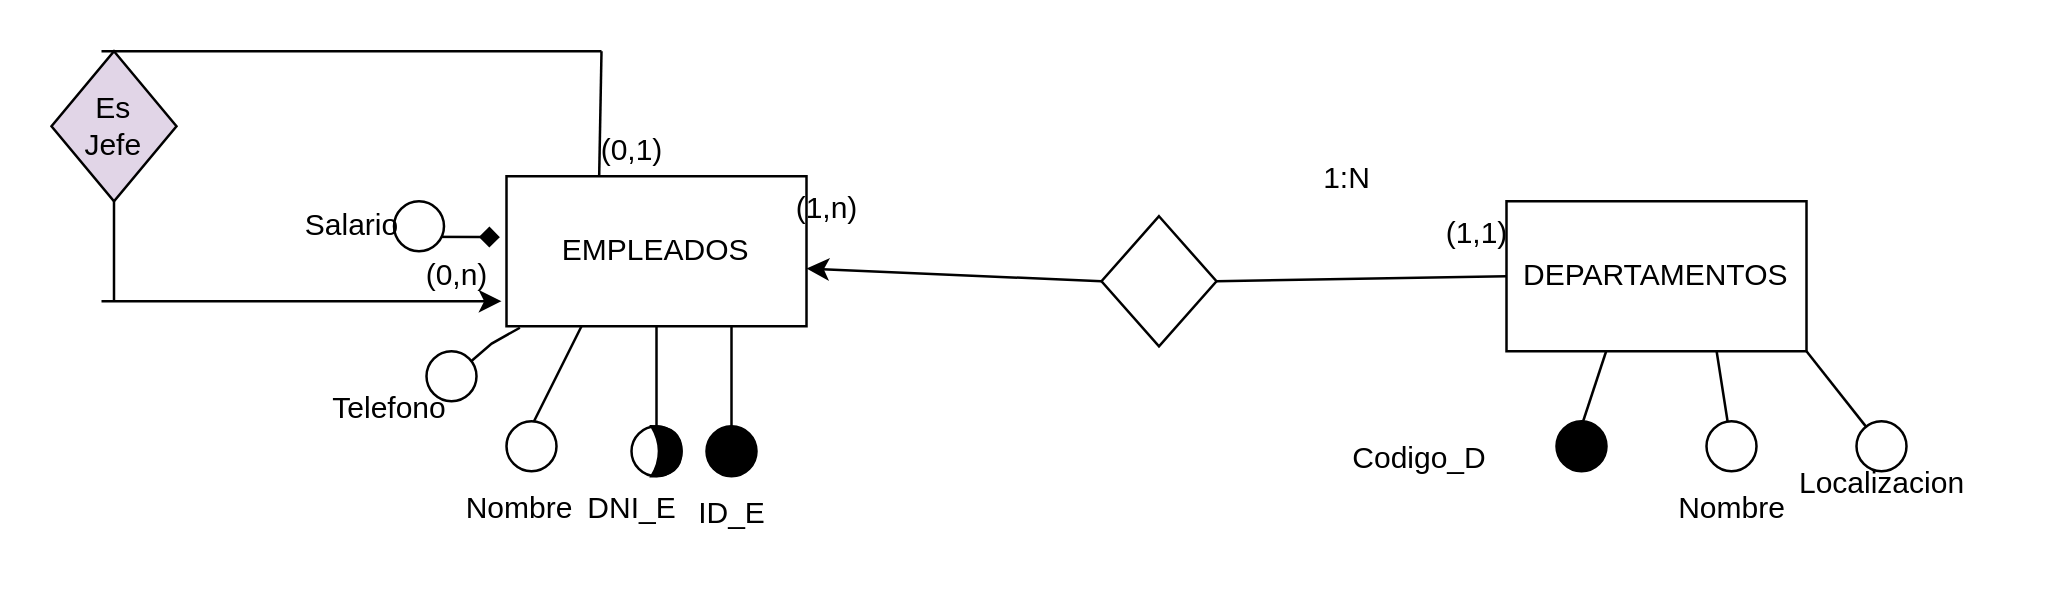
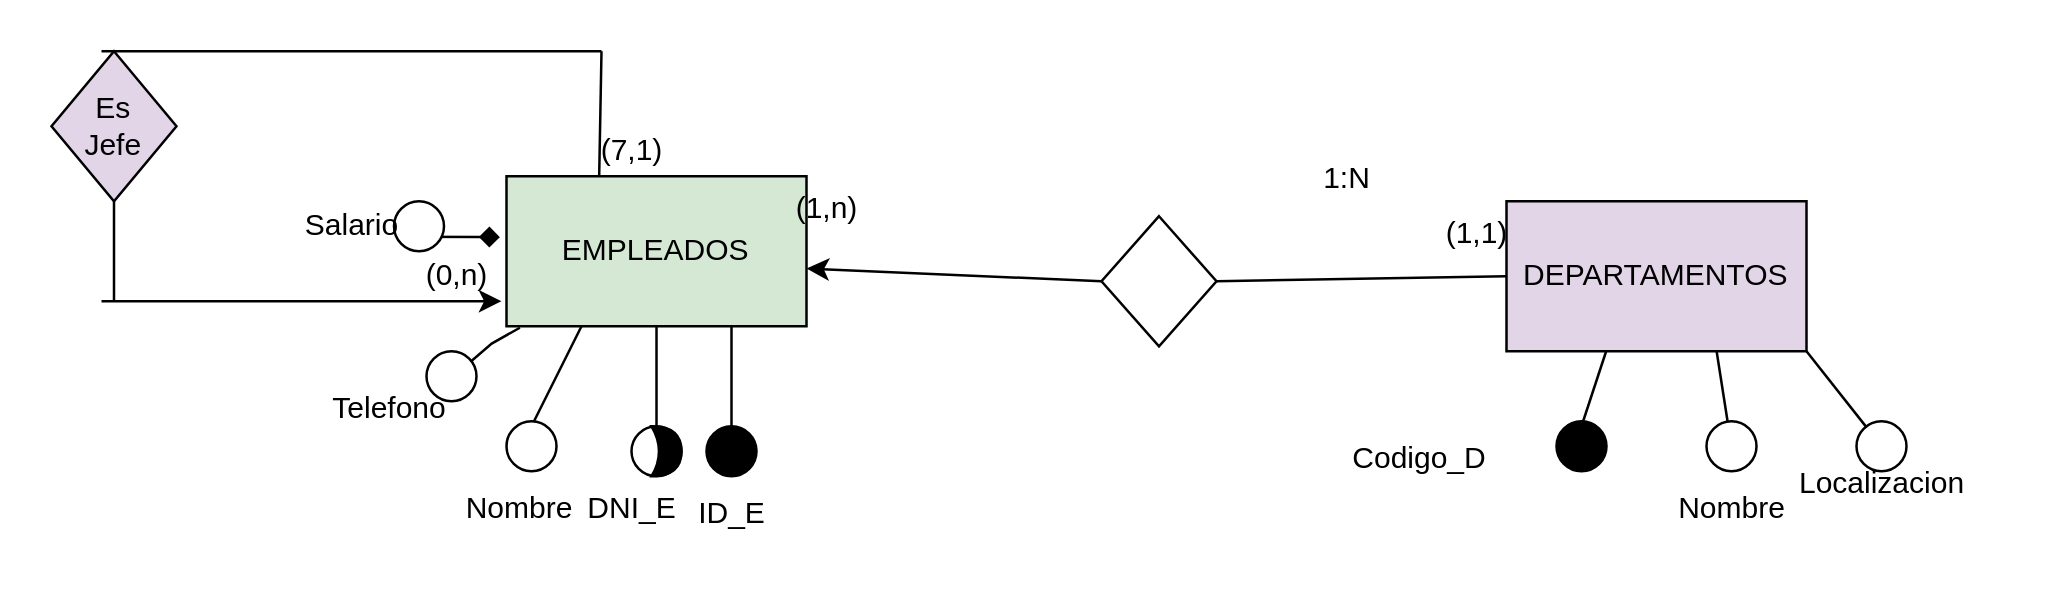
  <mxCell id="0" />
  <mxCell id="1" parent="0" />
- <mxCell id="2" value="EMPLEADOS" style="rounded=0;whiteSpace=wrap;html=1;" vertex="1" parent="1"><mxGeometry x="202" y="70" width="120" height="60" as="geometry" /></mxCell>
- <mxCell id="3" value="DEPARTAMENTOS" style="rounded=0;whiteSpace=wrap;html=1;" vertex="1" parent="1"><mxGeometry x="602" y="80" width="120" height="60" as="geometry" /></mxCell>
+ <mxCell id="2" value="EMPLEADOS" style="rounded=0;whiteSpace=wrap;html=1;fillColor=#d5e8d4;" vertex="1" parent="1"><mxGeometry x="202" y="70" width="120" height="60" as="geometry" /></mxCell>
+ <mxCell id="3" value="DEPARTAMENTOS" style="rounded=0;whiteSpace=wrap;html=1;fillColor=#e1d5e7;" vertex="1" parent="1"><mxGeometry x="602" y="80" width="120" height="60" as="geometry" /></mxCell>
  <mxCell id="4" value="" style="endArrow=none;html=1;rounded=0;entryX=0.75;entryY=1;entryDx=0;entryDy=0;" edge="1" parent="1" source="6" target="2"><mxGeometry width="50" height="50" relative="1" as="geometry"><mxPoint x="292" y="170" as="sourcePoint" /><mxPoint x="502" y="90" as="targetPoint" /></mxGeometry></mxCell>
  <mxCell id="5" value="" style="endArrow=none;html=1;rounded=0;entryX=0.75;entryY=1;entryDx=0;entryDy=0;" edge="1" parent="1" target="6"><mxGeometry width="50" height="50" relative="1" as="geometry"><mxPoint x="292" y="170" as="sourcePoint" /><mxPoint x="292" y="130" as="targetPoint" /></mxGeometry></mxCell>
  <mxCell id="6" value="" style="ellipse;whiteSpace=wrap;html=1;aspect=fixed;fillColor=#000000;" vertex="1" parent="1"><mxGeometry x="282" y="170" width="20" height="20" as="geometry" /></mxCell>
  <mxCell id="7" value="ID_E" style="text;html=1;align=center;verticalAlign=middle;resizable=0;points=[];autosize=1;strokeColor=none;fillColor=none;" vertex="1" parent="1"><mxGeometry x="267" y="190" width="50" height="30" as="geometry" /></mxCell>
  <mxCell id="8" value="" style="endArrow=none;html=1;rounded=0;entryX=0.5;entryY=1;entryDx=0;entryDy=0;" edge="1" parent="1" target="2"><mxGeometry width="50" height="50" relative="1" as="geometry"><mxPoint x="262" y="170" as="sourcePoint" /><mxPoint x="302" y="140" as="targetPoint" /></mxGeometry></mxCell>
  <mxCell id="9" value="" style="ellipse;whiteSpace=wrap;html=1;aspect=fixed;shadow=0;" vertex="1" parent="1"><mxGeometry x="252" y="170" width="20" height="20" as="geometry" /></mxCell>
  <mxCell id="10" value="DNI_E" style="text;html=1;align=center;verticalAlign=middle;resizable=0;points=[];autosize=1;strokeColor=none;fillColor=none;" vertex="1" parent="1"><mxGeometry x="222" y="188" width="60" height="30" as="geometry" /></mxCell>
  <mxCell id="11" value="" style="endArrow=none;html=1;rounded=0;entryX=0.25;entryY=1;entryDx=0;entryDy=0;" edge="1" parent="1" target="2"><mxGeometry width="50" height="50" relative="1" as="geometry"><mxPoint x="212" y="170" as="sourcePoint" /><mxPoint x="272" y="140" as="targetPoint" /></mxGeometry></mxCell>
  <mxCell id="12" value="" style="ellipse;whiteSpace=wrap;html=1;aspect=fixed;" vertex="1" parent="1"><mxGeometry x="202" y="168" width="20" height="20" as="geometry" /></mxCell>
  <mxCell id="13" value="Nombre" style="text;html=1;align=center;verticalAlign=middle;resizable=0;points=[];autosize=1;strokeColor=none;fillColor=none;" vertex="1" parent="1"><mxGeometry x="172" y="188" width="70" height="30" as="geometry" /></mxCell>
  <mxCell id="14" value="" style="endArrow=none;html=1;rounded=0;entryX=-0.006;entryY=0.894;entryDx=0;entryDy=0;entryPerimeter=0;exitX=0.885;exitY=0.036;exitDx=0;exitDy=0;exitPerimeter=0;" edge="1" parent="1" source="16"><mxGeometry width="50" height="50" relative="1" as="geometry"><mxPoint x="217.93" y="118" as="sourcePoint" /><mxPoint x="207.36" y="130.59" as="targetPoint" /><Array as="points"><mxPoint x="196.08" y="136.95" /></Array></mxGeometry></mxCell>
  <mxCell id="15" value="" style="ellipse;whiteSpace=wrap;html=1;aspect=fixed;" vertex="1" parent="1"><mxGeometry x="170" y="140" width="20" height="20" as="geometry" /></mxCell>
  <mxCell id="16" value="Telefono" style="text;html=1;align=center;verticalAlign=middle;resizable=0;points=[];autosize=1;strokeColor=none;fillColor=none;" vertex="1" parent="1"><mxGeometry x="120" y="148" width="70" height="30" as="geometry" /></mxCell>
  <mxCell id="17" value="" style="endArrow=diamond;html=1;rounded=0;entryX=-0.022;entryY=0.406;entryDx=0;entryDy=0;entryPerimeter=0;exitX=0.035;exitY=-0.027;exitDx=0;exitDy=0;exitPerimeter=0;" edge="1" parent="1" source="38" target="2"><mxGeometry width="50" height="50" relative="1" as="geometry"><mxPoint x="172" y="100" as="sourcePoint" /><mxPoint x="211" y="134" as="targetPoint" /></mxGeometry></mxCell>
  <mxCell id="18" value="" style="ellipse;whiteSpace=wrap;html=1;aspect=fixed;" vertex="1" parent="1"><mxGeometry x="157" y="80" width="20" height="20" as="geometry" /></mxCell>
  <mxCell id="19" value="Salario" style="text;html=1;align=center;verticalAlign=middle;resizable=0;points=[];autosize=1;strokeColor=none;fillColor=none;" vertex="1" parent="1"><mxGeometry x="110" y="75" width="60" height="30" as="geometry" /></mxCell>
  <mxCell id="20" value="" style="endArrow=none;html=1;rounded=0;entryX=0.333;entryY=0.995;entryDx=0;entryDy=0;entryPerimeter=0;" edge="1" parent="1" target="3"><mxGeometry width="50" height="50" relative="1" as="geometry"><mxPoint x="632" y="170" as="sourcePoint" /><mxPoint x="302" y="140" as="targetPoint" /></mxGeometry></mxCell>
  <mxCell id="21" value="" style="ellipse;whiteSpace=wrap;html=1;aspect=fixed;fillColor=#000000;" vertex="1" parent="1"><mxGeometry x="622" y="168" width="20" height="20" as="geometry" /></mxCell>
  <mxCell id="22" value="" style="ellipse;whiteSpace=wrap;html=1;aspect=fixed;" vertex="1" parent="1"><mxGeometry x="682" y="168" width="20" height="20" as="geometry" /></mxCell>
  <mxCell id="23" value="" style="ellipse;whiteSpace=wrap;html=1;aspect=fixed;" vertex="1" parent="1"><mxGeometry x="742" y="168" width="20" height="20" as="geometry" /></mxCell>
  <mxCell id="24" value="" style="endArrow=none;html=1;rounded=0;entryX=0.7;entryY=0.995;entryDx=0;entryDy=0;entryPerimeter=0;" edge="1" parent="1" source="22" target="3"><mxGeometry width="50" height="50" relative="1" as="geometry"><mxPoint x="642" y="180" as="sourcePoint" /><mxPoint x="652" y="150" as="targetPoint" /></mxGeometry></mxCell>
  <mxCell id="25" value="" style="endArrow=none;html=1;rounded=0;entryX=1;entryY=1;entryDx=0;entryDy=0;" edge="1" parent="1" source="23" target="3"><mxGeometry width="50" height="50" relative="1" as="geometry"><mxPoint x="652" y="190" as="sourcePoint" /><mxPoint x="662" y="160" as="targetPoint" /></mxGeometry></mxCell>
  <mxCell id="26" value="Codigo_D" style="text;html=1;align=center;verticalAlign=middle;resizable=0;points=[];autosize=1;strokeColor=none;fillColor=none;" vertex="1" parent="1"><mxGeometry x="527" y="168" width="80" height="30" as="geometry" /></mxCell>
  <mxCell id="27" value="Nombre" style="text;html=1;align=center;verticalAlign=middle;resizable=0;points=[];autosize=1;strokeColor=none;fillColor=none;" vertex="1" parent="1"><mxGeometry x="657" y="188" width="70" height="30" as="geometry" /></mxCell>
  <mxCell id="28" value="Localizacion" style="text;html=1;align=center;verticalAlign=middle;resizable=0;points=[];autosize=1;strokeColor=none;fillColor=none;" vertex="1" parent="1"><mxGeometry x="707" y="178" width="90" height="30" as="geometry" /></mxCell>
  <mxCell id="29" value="" style="rhombus;whiteSpace=wrap;html=1;" vertex="1" parent="1"><mxGeometry x="440" y="86" width="46" height="52" as="geometry" /></mxCell>
  <mxCell id="30" value="" style="endArrow=classic;html=1;rounded=0;entryX=1;entryY=0.5;entryDx=0;entryDy=0;exitX=0;exitY=0.5;exitDx=0;exitDy=0;" edge="1" parent="1" source="29"><mxGeometry width="50" height="50" relative="1" as="geometry"><mxPoint x="441.61" y="117.09" as="sourcePoint" /><mxPoint x="322" y="106.91" as="targetPoint" /></mxGeometry></mxCell>
  <mxCell id="31" value="" style="endArrow=none;html=1;rounded=0;entryX=0;entryY=0.5;entryDx=0;entryDy=0;exitX=1;exitY=0.5;exitDx=0;exitDy=0;" edge="1" parent="1" source="29" target="3"><mxGeometry width="50" height="50" relative="1" as="geometry"><mxPoint x="442" y="150" as="sourcePoint" /><mxPoint x="492" y="100" as="targetPoint" /></mxGeometry></mxCell>
  <mxCell id="32" value="" style="endArrow=none;html=1;rounded=0;exitX=0.309;exitY=-0.007;exitDx=0;exitDy=0;exitPerimeter=0;" edge="1" parent="1" source="2"><mxGeometry width="50" height="50" relative="1" as="geometry"><mxPoint x="240" y="60" as="sourcePoint" /><mxPoint x="240" y="20" as="targetPoint" /></mxGeometry></mxCell>
  <mxCell id="33" value="" style="shape=xor;whiteSpace=wrap;html=1;strokeColor=#000000;fillColor=#000000;" vertex="1" parent="1"><mxGeometry x="260" y="170" width="12" height="20" as="geometry" /></mxCell>
  <mxCell id="34" value="" style="endArrow=none;html=1;rounded=0;" edge="1" parent="1"><mxGeometry width="50" height="50" relative="1" as="geometry"><mxPoint x="40" y="20" as="sourcePoint" /><mxPoint x="240" y="20" as="targetPoint" /></mxGeometry></mxCell>
  <mxCell id="35" value="Es&lt;div&gt;Jefe&lt;/div&gt;" style="rhombus;whiteSpace=wrap;html=1;fillColor=#e1d5e7;" vertex="1" parent="1"><mxGeometry x="20" y="20" width="50" height="60" as="geometry" /></mxCell>
  <mxCell id="36" value="" style="endArrow=classic;html=1;rounded=0;" edge="1" parent="1"><mxGeometry width="50" height="50" relative="1" as="geometry"><mxPoint x="40" y="120" as="sourcePoint" /><mxPoint x="200" y="120" as="targetPoint" /></mxGeometry></mxCell>
  <mxCell id="37" value="" style="endArrow=none;html=1;rounded=0;entryX=0.5;entryY=1;entryDx=0;entryDy=0;" edge="1" parent="1" target="35"><mxGeometry width="50" height="50" relative="1" as="geometry"><mxPoint x="45" y="120" as="sourcePoint" /><mxPoint x="310" y="70" as="targetPoint" /></mxGeometry></mxCell>
  <mxCell id="38" value="(0,n)" style="text;html=1;align=center;verticalAlign=middle;resizable=0;points=[];autosize=1;strokeColor=none;fillColor=none;" vertex="1" parent="1"><mxGeometry x="157" y="95" width="50" height="30" as="geometry" /></mxCell>
- <mxCell id="39" value="(0,1)" style="text;html=1;align=center;verticalAlign=middle;resizable=0;points=[];autosize=1;strokeColor=none;fillColor=none;" vertex="1" parent="1"><mxGeometry x="227" y="45" width="50" height="30" as="geometry" /></mxCell>
+ <mxCell id="39" value="(7,1)" style="text;html=1;align=center;verticalAlign=middle;resizable=0;points=[];autosize=1;strokeColor=none;fillColor=none;" vertex="1" parent="1"><mxGeometry x="227" y="45" width="50" height="30" as="geometry" /></mxCell>
  <mxCell id="40" value="(1,1)" style="text;html=1;align=center;verticalAlign=middle;resizable=0;points=[];autosize=1;strokeColor=none;fillColor=none;" vertex="1" parent="1"><mxGeometry x="565" y="78" width="50" height="30" as="geometry" /></mxCell>
  <mxCell id="41" value="(1,n)" style="text;html=1;align=center;verticalAlign=middle;resizable=0;points=[];autosize=1;strokeColor=none;fillColor=none;" vertex="1" parent="1"><mxGeometry x="305" y="68" width="50" height="30" as="geometry" /></mxCell>
  <mxCell id="42" value="1:N" style="text;html=1;align=center;verticalAlign=middle;resizable=0;points=[];autosize=1;strokeColor=none;fillColor=none;" vertex="1" parent="1"><mxGeometry x="518" y="56" width="40" height="30" as="geometry" /></mxCell>
